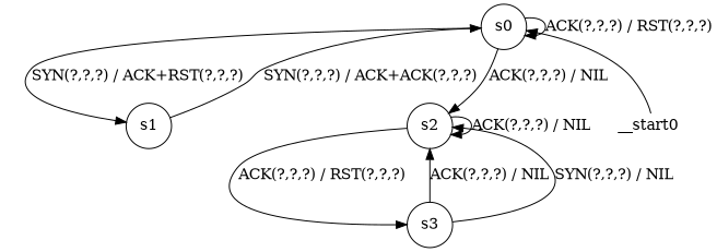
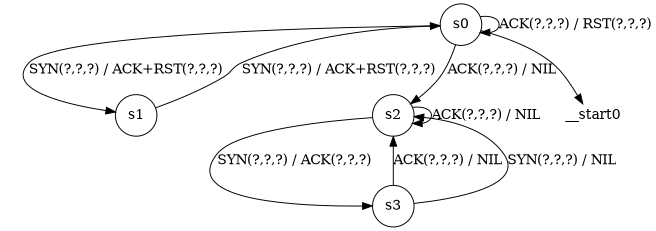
  digraph {
    node [shape=circle]
    n1 [label=s0]
    n2 [label=s1]
    n3 [label=s2]
    n4 [label=s3]
    __start0 [height=0 shape=none width=0]
    n1 -> n1 [label="ACK(?,?,?) / RST(?,?,?)"]
    n1 -> n2 [label="SYN(?,?,?) / ACK+RST(?,?,?)"]
    n1 -> n3 [label="ACK(?,?,?) / NIL"]
-   n2 -> n1 [label="SYN(?,?,?) / ACK+ACK(?,?,?)"]
+   n2 -> n1 [label="SYN(?,?,?) / ACK+RST(?,?,?)"]
    n3 -> n3 [label="ACK(?,?,?) / NIL"]
-   n3 -> n4 [label="ACK(?,?,?) / RST(?,?,?)"]
+   n3 -> n4 [label="SYN(?,?,?) / ACK(?,?,?)"]
    n4 -> n3 [label="ACK(?,?,?) / NIL"]
    n4 -> n3 [label="SYN(?,?,?) / NIL"]
-   __start0 -> n1
+   n1 -> __start0
  }
